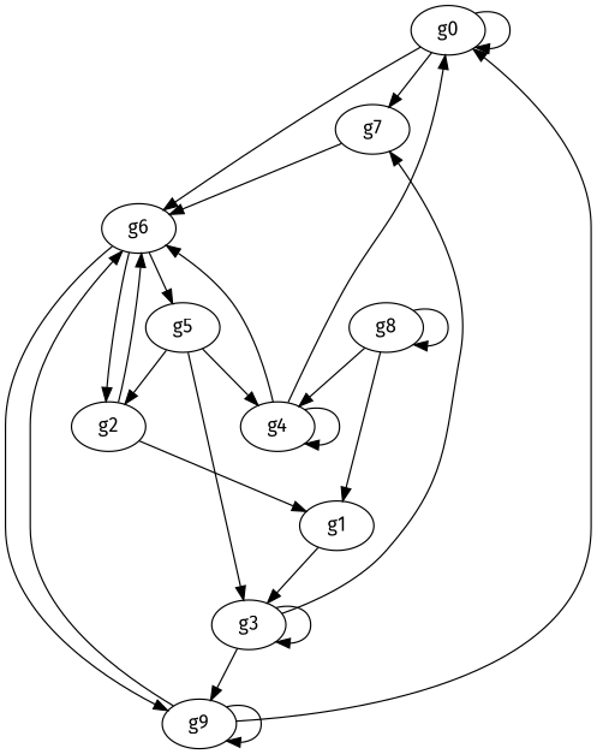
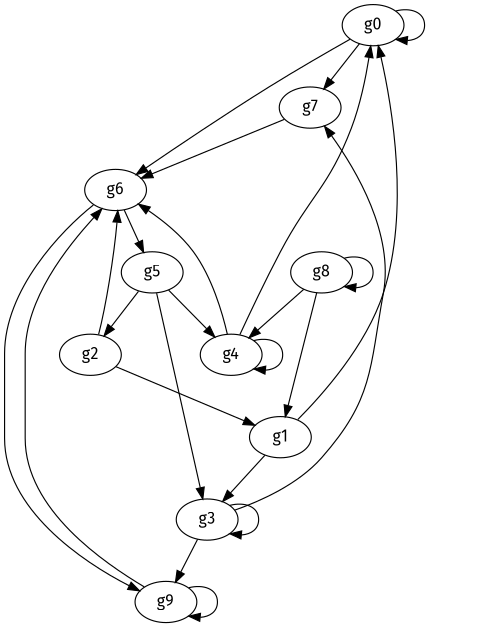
  digraph {
    fontname="Fira Sans"
    node [fontname="Fira Sans"]
    edge [fontname="Fira Sans"]
    g0
    g7
    g6
    g9
    g2
    g5
    g3
    g4
    g1
    g8
    g0 -> g0
    g0 -> g7
    g0 -> g6
    g7 -> g6
    g6 -> g9
-   g6 -> g2
    g6 -> g5
-   g9 -> g0
+   g1 -> g0
    g9 -> g6
    g9 -> g9
    g2 -> g6
    g2 -> g1
    g5 -> g2
    g5 -> g3
    g5 -> g4
    g3 -> g7
    g3 -> g9
    g3 -> g3
    g4 -> g0
    g4 -> g6
    g4 -> g4
    g1 -> g3
    g8 -> g4
    g8 -> g1
    g8 -> g8
  }
